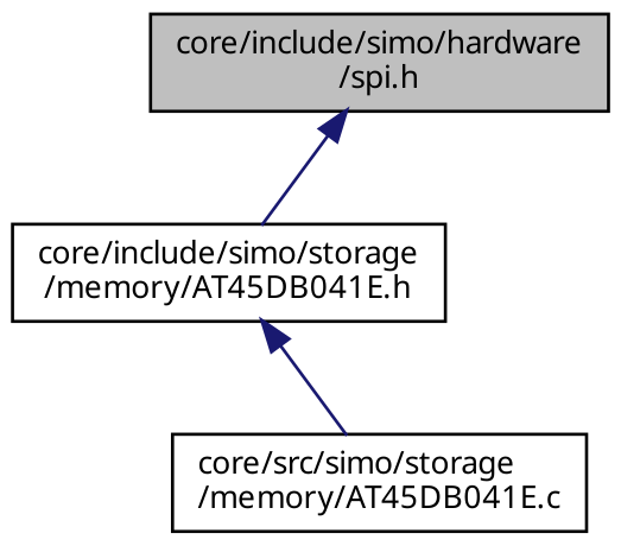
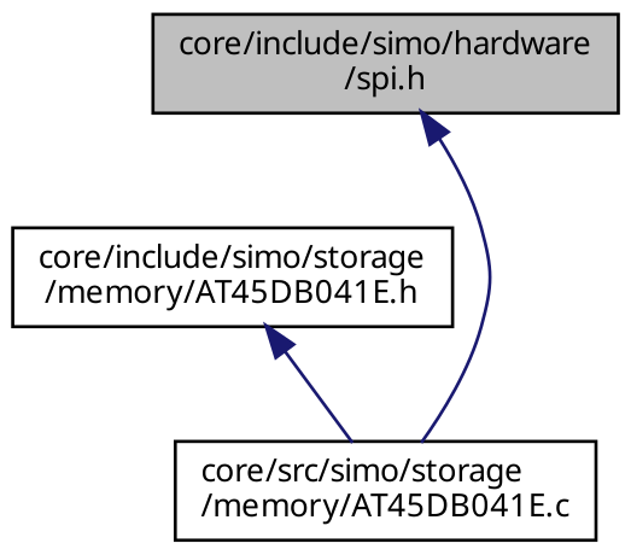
  digraph {
    fontname="Noto Sans"
    node [color=black fillcolor=white fontname="Noto Sans" fontsize=10 shape=record style=filled]
    edge [color=midnightblue dir=back fontname="Noto Sans" fontsize=10 labelfontname=Helvetica labelfontsize=10 style=solid]
    n1 [fillcolor=grey75 fontcolor=black height=0.2 label="core/include/simo/hardware\l/spi.h" width=0.4]
    n2 [height=0.2 label="core/include/simo/storage\l/memory/AT45DB041E.h" width=0.4]
    n3 [height=0.2 label="core/src/simo/storage\l/memory/AT45DB041E.c" width=0.4]
-   n1 -> n2
+   n1 -> n3
    n2 -> n3
  }
